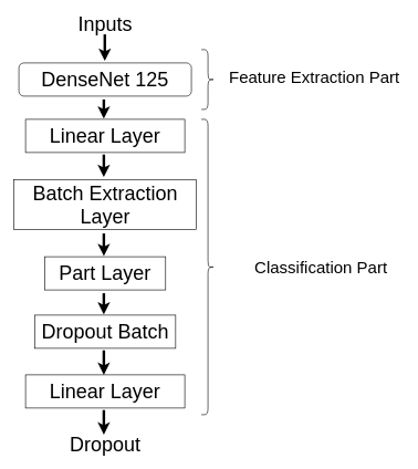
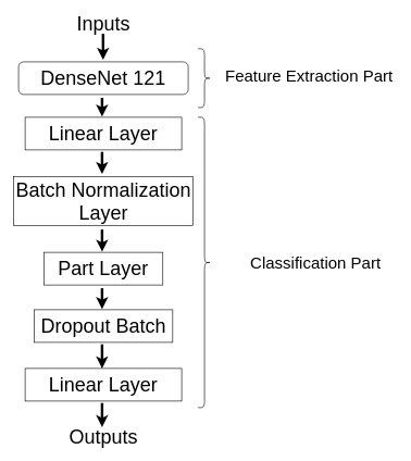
  <mxCell id="0" />
  <mxCell id="1" parent="0" />
- <mxCell id="2" value="&lt;font style=&quot;font-size: 30px&quot;&gt;DenseNet 125&lt;br&gt;&lt;/font&gt;" style="rounded=1;whiteSpace=wrap;html=1;" vertex="1" parent="1"><mxGeometry x="28" y="94" width="260" height="50" as="geometry" /></mxCell>
+ <mxCell id="2" value="&lt;font style=&quot;font-size: 30px&quot;&gt;DenseNet 121&lt;br&gt;&lt;/font&gt;" style="rounded=1;whiteSpace=wrap;html=1;" vertex="1" parent="1"><mxGeometry x="28" y="94" width="260" height="50" as="geometry" /></mxCell>
  <mxCell id="3" value="&lt;font style=&quot;font-size: 30px&quot;&gt;Inputs&lt;br&gt;&lt;/font&gt;" style="text;html=1;align=center;verticalAlign=middle;resizable=0;points=[];autosize=1;" vertex="1" parent="1"><mxGeometry x="108" y="20" width="100" height="30" as="geometry" /></mxCell>
  <mxCell id="4" value="" style="endArrow=classic;html=1;strokeWidth=4;" edge="1" parent="1"><mxGeometry width="50" height="50" relative="1" as="geometry"><mxPoint x="157.5" y="51" as="sourcePoint" /><mxPoint x="157.5" y="91" as="targetPoint" /></mxGeometry></mxCell>
  <mxCell id="5" value="" style="endArrow=classic;html=1;strokeWidth=4;" edge="1" parent="1"><mxGeometry width="50" height="50" relative="1" as="geometry"><mxPoint x="156" y="149" as="sourcePoint" /><mxPoint x="156" y="178" as="targetPoint" /></mxGeometry></mxCell>
  <mxCell id="6" value="&lt;font style=&quot;font-size: 30px&quot;&gt;Linear Layer&lt;/font&gt;" style="rounded=0;whiteSpace=wrap;html=1;" vertex="1" parent="1"><mxGeometry x="38" y="179" width="240" height="50" as="geometry" /></mxCell>
  <mxCell id="7" value="" style="shape=curlyBracket;whiteSpace=wrap;html=1;rounded=1;rotation=-180;" vertex="1" parent="1"><mxGeometry x="303" y="74" width="20" height="90" as="geometry" /></mxCell>
  <mxCell id="8" value="&lt;font style=&quot;font-size: 25px&quot;&gt;Feature Extraction Part&lt;/font&gt;" style="text;html=1;align=center;verticalAlign=middle;resizable=0;points=[];autosize=1;" vertex="1" parent="1"><mxGeometry x="338" y="104" width="270" height="20" as="geometry" /></mxCell>
  <mxCell id="9" value="" style="shape=curlyBracket;whiteSpace=wrap;html=1;rounded=1;rotation=-180;" vertex="1" parent="1"><mxGeometry x="303" y="179" width="20" height="445" as="geometry" /></mxCell>
  <mxCell id="10" value="&lt;font style=&quot;font-size: 25px&quot;&gt;Classification Part&lt;/font&gt;" style="text;html=1;align=center;verticalAlign=middle;resizable=0;points=[];autosize=1;" vertex="1" parent="1"><mxGeometry x="373" y="391.5" width="220" height="20" as="geometry" /></mxCell>
  <mxCell id="11" value="" style="endArrow=classic;html=1;strokeWidth=4;" edge="1" parent="1"><mxGeometry width="50" height="50" relative="1" as="geometry"><mxPoint x="156" y="527" as="sourcePoint" /><mxPoint x="156" y="564" as="targetPoint" /></mxGeometry></mxCell>
- <mxCell id="12" value="&lt;font style=&quot;font-size: 30px&quot;&gt;Dropout&lt;br&gt;&lt;/font&gt;" style="text;html=1;align=center;verticalAlign=middle;resizable=0;points=[];autosize=1;" vertex="1" parent="1"><mxGeometry x="98" y="654" width="120" height="30" as="geometry" /></mxCell>
+ <mxCell id="12" value="&lt;font style=&quot;font-size: 30px&quot;&gt;Outputs&lt;br&gt;&lt;/font&gt;" style="text;html=1;align=center;verticalAlign=middle;resizable=0;points=[];autosize=1;" vertex="1" parent="1"><mxGeometry x="98" y="654" width="120" height="30" as="geometry" /></mxCell>
  <mxCell id="13" value="&lt;font style=&quot;font-size: 30px&quot;&gt;Linear Layer&lt;/font&gt;" style="rounded=0;whiteSpace=wrap;html=1;" vertex="1" parent="1"><mxGeometry x="38" y="564" width="240" height="50" as="geometry" /></mxCell>
- <mxCell id="14" value="&lt;span style=&quot;font-size: 30px&quot;&gt;Batch Extraction Layer&lt;/span&gt;" style="rounded=0;whiteSpace=wrap;html=1;" vertex="1" parent="1"><mxGeometry x="20.5" y="270" width="275" height="75" as="geometry" /></mxCell>
+ <mxCell id="14" value="&lt;span style=&quot;font-size: 30px&quot;&gt;Batch Normalization Layer&lt;/span&gt;" style="rounded=0;whiteSpace=wrap;html=1;" vertex="1" parent="1"><mxGeometry x="20.5" y="270" width="275" height="75" as="geometry" /></mxCell>
  <mxCell id="15" value="" style="endArrow=classic;html=1;strokeWidth=4;" edge="1" parent="1"><mxGeometry width="50" height="50" relative="1" as="geometry"><mxPoint x="156" y="232" as="sourcePoint" /><mxPoint x="156" y="266" as="targetPoint" /></mxGeometry></mxCell>
  <mxCell id="16" value="" style="endArrow=classic;html=1;strokeWidth=4;" edge="1" parent="1"><mxGeometry width="50" height="50" relative="1" as="geometry"><mxPoint x="156" y="351" as="sourcePoint" /><mxPoint x="156" y="385" as="targetPoint" /></mxGeometry></mxCell>
  <mxCell id="17" value="&lt;span style=&quot;font-size: 30px&quot;&gt;Part Layer&lt;/span&gt;" style="rounded=0;whiteSpace=wrap;html=1;" vertex="1" parent="1"><mxGeometry x="66.88" y="386" width="182.25" height="50" as="geometry" /></mxCell>
  <mxCell id="18" value="&lt;span style=&quot;font-size: 30px&quot;&gt;Dropout Batch&lt;/span&gt;" style="rounded=0;whiteSpace=wrap;html=1;" vertex="1" parent="1"><mxGeometry x="51.75" y="474" width="212.5" height="50" as="geometry" /></mxCell>
  <mxCell id="19" value="" style="endArrow=classic;html=1;strokeWidth=4;" edge="1" parent="1"><mxGeometry width="50" height="50" relative="1" as="geometry"><mxPoint x="156" y="441" as="sourcePoint" /><mxPoint x="156" y="473" as="targetPoint" /></mxGeometry></mxCell>
  <mxCell id="20" value="" style="endArrow=classic;html=1;strokeWidth=4;" edge="1" parent="1"><mxGeometry width="50" height="50" relative="1" as="geometry"><mxPoint x="156" y="617" as="sourcePoint" /><mxPoint x="156" y="654" as="targetPoint" /></mxGeometry></mxCell>
